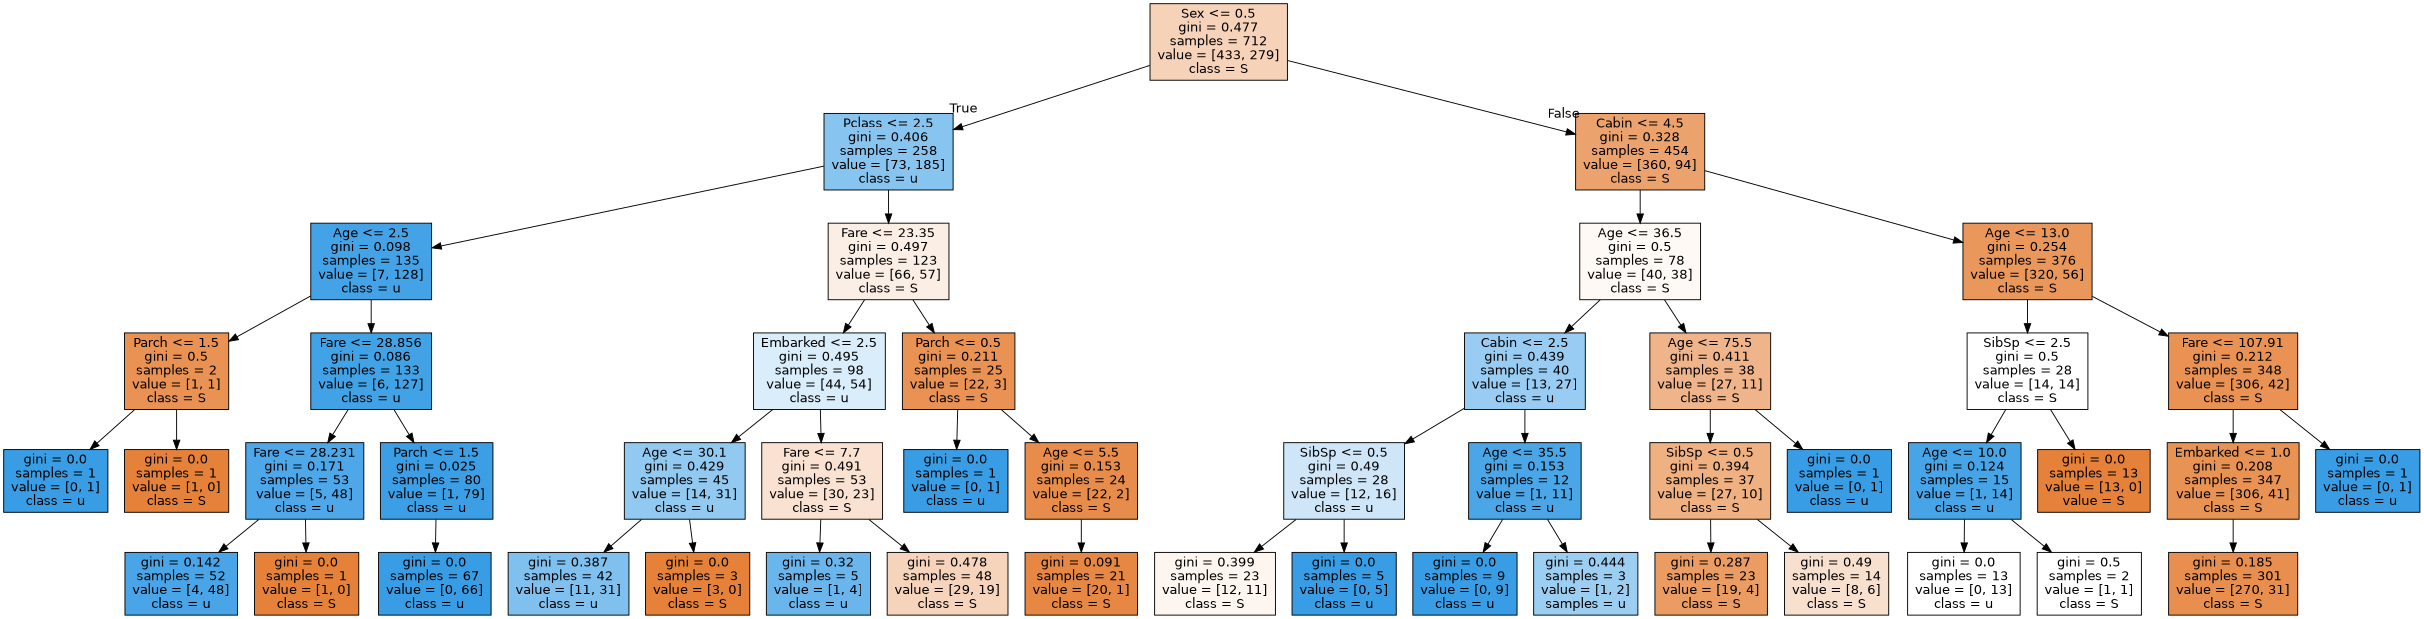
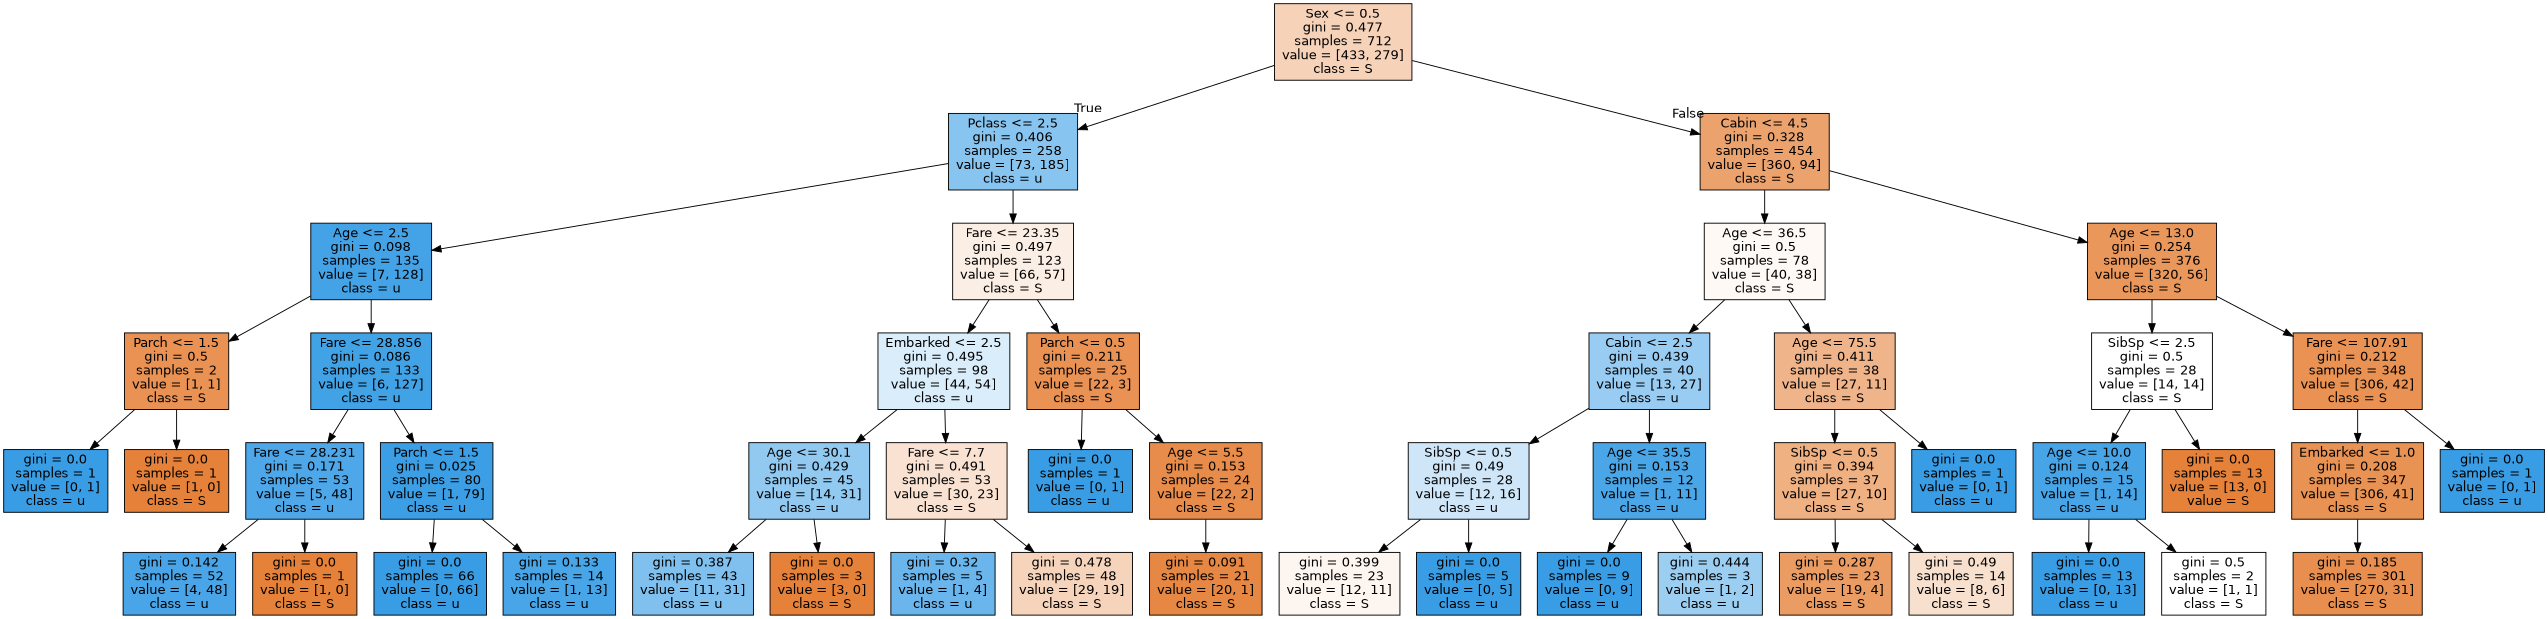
  digraph {
    fontname="DejaVu Sans"
    node [color=black fillcolor="#399de5" fontname="DejaVu Sans" shape=box style=filled]
    edge [fontname="DejaVu Sans"]
    n1 [fillcolor="#f6d2b9" label="Sex <= 0.5\ngini = 0.477\nsamples = 712\nvalue = [433, 279]\nclass = S"]
    n2 [fillcolor="#87c4ef" label="Pclass <= 2.5\ngini = 0.406\nsamples = 258\nvalue = [73, 185]\nclass = u"]
    n3 [fillcolor="#eca26d" label="Cabin <= 4.5\ngini = 0.328\nsamples = 454\nvalue = [360, 94]\nclass = S"]
    n4 [fillcolor="#44a2e6" label="Age <= 2.5\ngini = 0.098\nsamples = 135\nvalue = [7, 128]\nclass = u"]
    n5 [fillcolor="#fbeee4" label="Fare <= 23.35\ngini = 0.497\nsamples = 123\nvalue = [66, 57]\nclass = S"]
    n6 [fillcolor="#fef9f5" label="Age <= 36.5\ngini = 0.5\nsamples = 78\nvalue = [40, 38]\nclass = S"]
    n7 [fillcolor="#ea975c" label="Age <= 13.0\ngini = 0.254\nsamples = 376\nvalue = [320, 56]\nclass = S"]
    n8 [fillcolor="#e99254" label="Parch <= 1.5\ngini = 0.5\nsamples = 2\nvalue = [1, 1]\nclass = S"]
    n9 [fillcolor="#42a2e6" label="Fare <= 28.856\ngini = 0.086\nsamples = 133\nvalue = [6, 127]\nclass = u"]
    n10 [fillcolor="#daedfa" label="Embarked <= 2.5\ngini = 0.495\nsamples = 98\nvalue = [44, 54]\nclass = u"]
    n11 [fillcolor="#e99254" label="Parch <= 0.5\ngini = 0.211\nsamples = 25\nvalue = [22, 3]\nclass = S"]
    n12 [label="gini = 0.0\nsamples = 1\nvalue = [0, 1]\nclass = u"]
    n13 [fillcolor="#e58139" label="gini = 0.0\nsamples = 1\nvalue = [1, 0]\nclass = S"]
    n14 [fillcolor="#4ea7e8" label="Fare <= 28.231\ngini = 0.171\nsamples = 53\nvalue = [5, 48]\nclass = u"]
    n15 [fillcolor="#3c9ee5" label="Parch <= 1.5\ngini = 0.025\nsamples = 80\nvalue = [1, 79]\nclass = u"]
    n16 [fillcolor="#49a5e7" label="gini = 0.142\nsamples = 52\nvalue = [4, 48]\nclass = u"]
    n17 [fillcolor="#e58139" label="gini = 0.0\nsamples = 1\nvalue = [1, 0]\nclass = S"]
-   n18 [label="gini = 0.0\nsamples = 67\nvalue = [0, 66]\nclass = u"]
+   n18 [label="gini = 0.0\nsamples = 66\nvalue = [0, 66]\nclass = u"]
+   n19 [fillcolor="#48a5e7" label="gini = 0.133\nsamples = 14\nvalue = [1, 13]\nclass = u"]
    n20 [fillcolor="#92c9f1" label="Age <= 30.1\ngini = 0.429\nsamples = 45\nvalue = [14, 31]\nclass = u"]
    n21 [fillcolor="#f9e2d1" label="Fare <= 7.7\ngini = 0.491\nsamples = 53\nvalue = [30, 23]\nclass = S"]
    n22 [label="gini = 0.0\nsamples = 1\nvalue = [0, 1]\nclass = u"]
    n23 [fillcolor="#e78c4b" label="Age <= 5.5\ngini = 0.153\nsamples = 24\nvalue = [22, 2]\nclass = S"]
-   n24 [fillcolor="#7fc0ee" label="gini = 0.387\nsamples = 42\nvalue = [11, 31]\nclass = u"]
+   n24 [fillcolor="#7fc0ee" label="gini = 0.387\nsamples = 43\nvalue = [11, 31]\nclass = u"]
    n25 [fillcolor="#e58139" label="gini = 0.0\nsamples = 3\nvalue = [3, 0]\nclass = S"]
    n26 [fillcolor="#6ab6ec" label="gini = 0.32\nsamples = 5\nvalue = [1, 4]\nclass = u"]
    n27 [fillcolor="#f6d4bb" label="gini = 0.478\nsamples = 48\nvalue = [29, 19]\nclass = S"]
    n28 [fillcolor="#e68743" label="gini = 0.091\nsamples = 21\nvalue = [20, 1]\nclass = S"]
    n29 [fillcolor="#98ccf2" label="Cabin <= 2.5\ngini = 0.439\nsamples = 40\nvalue = [13, 27]\nclass = u"]
    n30 [fillcolor="#f0b48a" label="Age <= 75.5\ngini = 0.411\nsamples = 38\nvalue = [27, 11]\nclass = S"]
    n31 [fillcolor="#ffffff" label="SibSp <= 2.5\ngini = 0.5\nsamples = 28\nvalue = [14, 14]\nclass = S"]
    n32 [fillcolor="#e99254" label="Fare <= 107.91\ngini = 0.212\nsamples = 348\nvalue = [306, 42]\nclass = S"]
    n33 [fillcolor="#cee6f8" label="SibSp <= 0.5\ngini = 0.49\nsamples = 28\nvalue = [12, 16]\nclass = u"]
    n34 [fillcolor="#4ba6e7" label="Age <= 35.5\ngini = 0.153\nsamples = 12\nvalue = [1, 11]\nclass = u"]
    n35 [fillcolor="#efb082" label="SibSp <= 0.5\ngini = 0.394\nsamples = 37\nvalue = [27, 10]\nclass = S"]
    n36 [label="gini = 0.0\nsamples = 1\nvalue = [0, 1]\nclass = u"]
    n37 [fillcolor="#fdf5ef" label="gini = 0.399\nsamples = 23\nvalue = [12, 11]\nclass = S"]
    n38 [label="gini = 0.0\nsamples = 5\nvalue = [0, 5]\nclass = u"]
    n39 [label="gini = 0.0\nsamples = 9\nvalue = [0, 9]\nclass = u"]
-   n40 [fillcolor="#9ccef2" label="gini = 0.444\nsamples = 3\nvalue = [1, 2]\nsamples = u"]
+   n40 [fillcolor="#9ccef2" label="gini = 0.444\nsamples = 3\nvalue = [1, 2]\nclass = u"]
    n41 [fillcolor="#ea9c63" label="gini = 0.287\nsamples = 23\nvalue = [19, 4]\nclass = S"]
    n42 [fillcolor="#f8e0ce" label="gini = 0.49\nsamples = 14\nvalue = [8, 6]\nclass = S"]
    n43 [fillcolor="#47a4e7" label="Age <= 10.0\ngini = 0.124\nsamples = 15\nvalue = [1, 14]\nclass = u"]
    n44 [fillcolor="#e58139" label="gini = 0.0\nsamples = 13\nvalue = [13, 0]\nvalue = S"]
    n45 [fillcolor="#e89254" label="Embarked <= 1.0\ngini = 0.208\nsamples = 347\nvalue = [306, 41]\nclass = S"]
    n46 [label="gini = 0.0\nsamples = 1\nvalue = [0, 1]\nclass = u"]
-   n47 [fillcolor="#ffffff" label="gini = 0.0\nsamples = 13\nvalue = [0, 13]\nclass = u"]
+   n47 [label="gini = 0.0\nsamples = 13\nvalue = [0, 13]\nclass = u"]
    n48 [fillcolor="#ffffff" label="gini = 0.5\nsamples = 2\nvalue = [1, 1]\nclass = S"]
    n49 [fillcolor="#e88f50" label="gini = 0.185\nsamples = 301\nvalue = [270, 31]\nclass = S"]
    n1 -> n2 [headlabel=True labelangle=45 labeldistance=2.5]
    n1 -> n3 [headlabel=False labelangle=-45 labeldistance=2.5]
    n2 -> n4
    n2 -> n5
    n3 -> n6
    n3 -> n7
    n4 -> n8
    n4 -> n9
    n5 -> n10
    n5 -> n11
    n6 -> n29
    n6 -> n30
    n7 -> n31
    n7 -> n32
    n8 -> n12
    n8 -> n13
    n9 -> n14
    n9 -> n15
    n10 -> n20
    n10 -> n21
    n11 -> n22
    n11 -> n23
    n14 -> n16
    n14 -> n17
    n15 -> n18
+   n15 -> n19
    n20 -> n24
    n20 -> n25
    n21 -> n26
    n21 -> n27
    n23 -> n28
    n29 -> n33
    n29 -> n34
    n30 -> n35
    n30 -> n36
    n31 -> n43
    n31 -> n44
    n32 -> n45
    n32 -> n46
    n33 -> n37
    n33 -> n38
    n34 -> n39
    n34 -> n40
    n35 -> n41
    n35 -> n42
    n43 -> n47
    n43 -> n48
    n45 -> n49
  }
